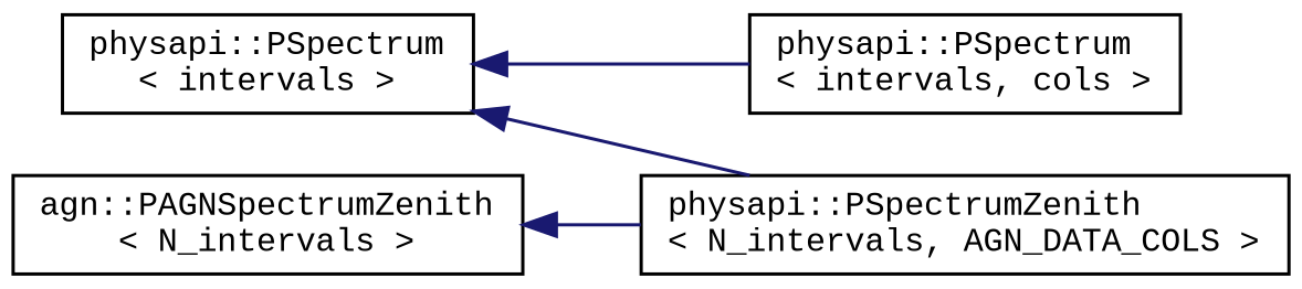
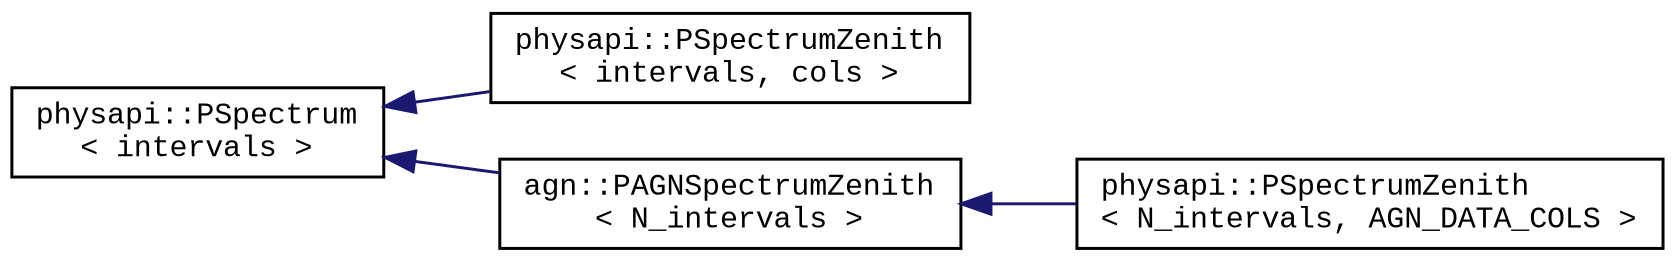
  digraph {
    fontname="Liberation Mono"
    rankdir=LR
    node [color=black fillcolor=white fontname="Liberation Mono" fontsize=10 shape=record style=filled]
    edge [color=midnightblue dir=back fontname="Liberation Mono" fontsize=10 labelfontname=Helvetica labelfontsize=10 style=solid]
    n1 [height=0.2 label="physapi::PSpectrum\l\< intervals \>" width=0.4]
-   n2 [height=0.2 label="physapi::PSpectrum\l\< intervals, cols \>" width=0.4]
+   n2 [height=0.2 label="physapi::PSpectrumZenith\l\< intervals, cols \>" width=0.4]
    n3 [height=0.2 label="physapi::PSpectrumZenith\l\< N_intervals, AGN_DATA_COLS \>" width=0.4]
    n4 [height=0.2 label="agn::PAGNSpectrumZenith\l\< N_intervals \>" width=0.4]
    n1 -> n2
-   n1 -> n3
+   n1 -> n4
    n4 -> n3
  }
